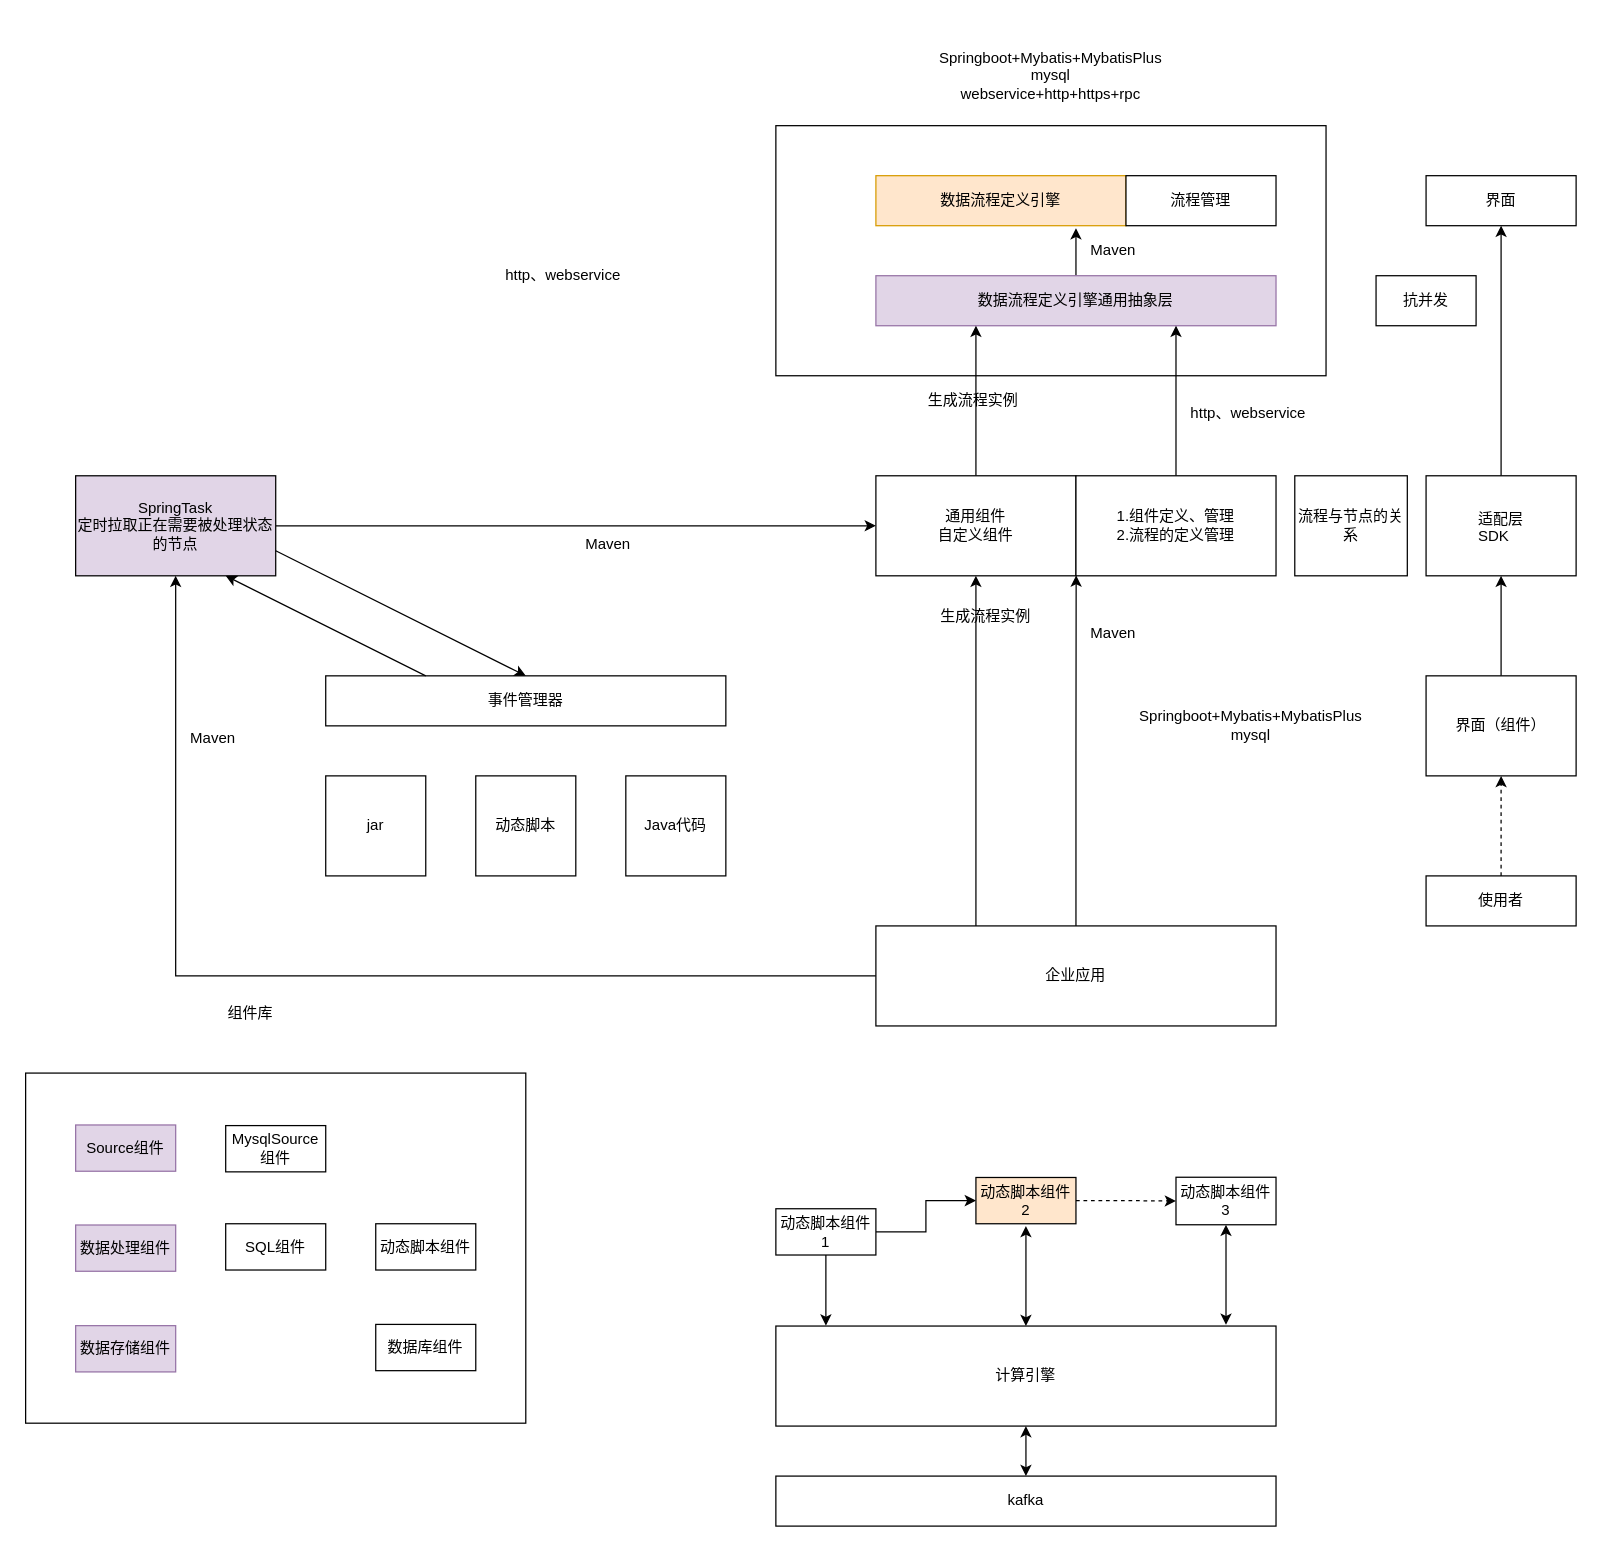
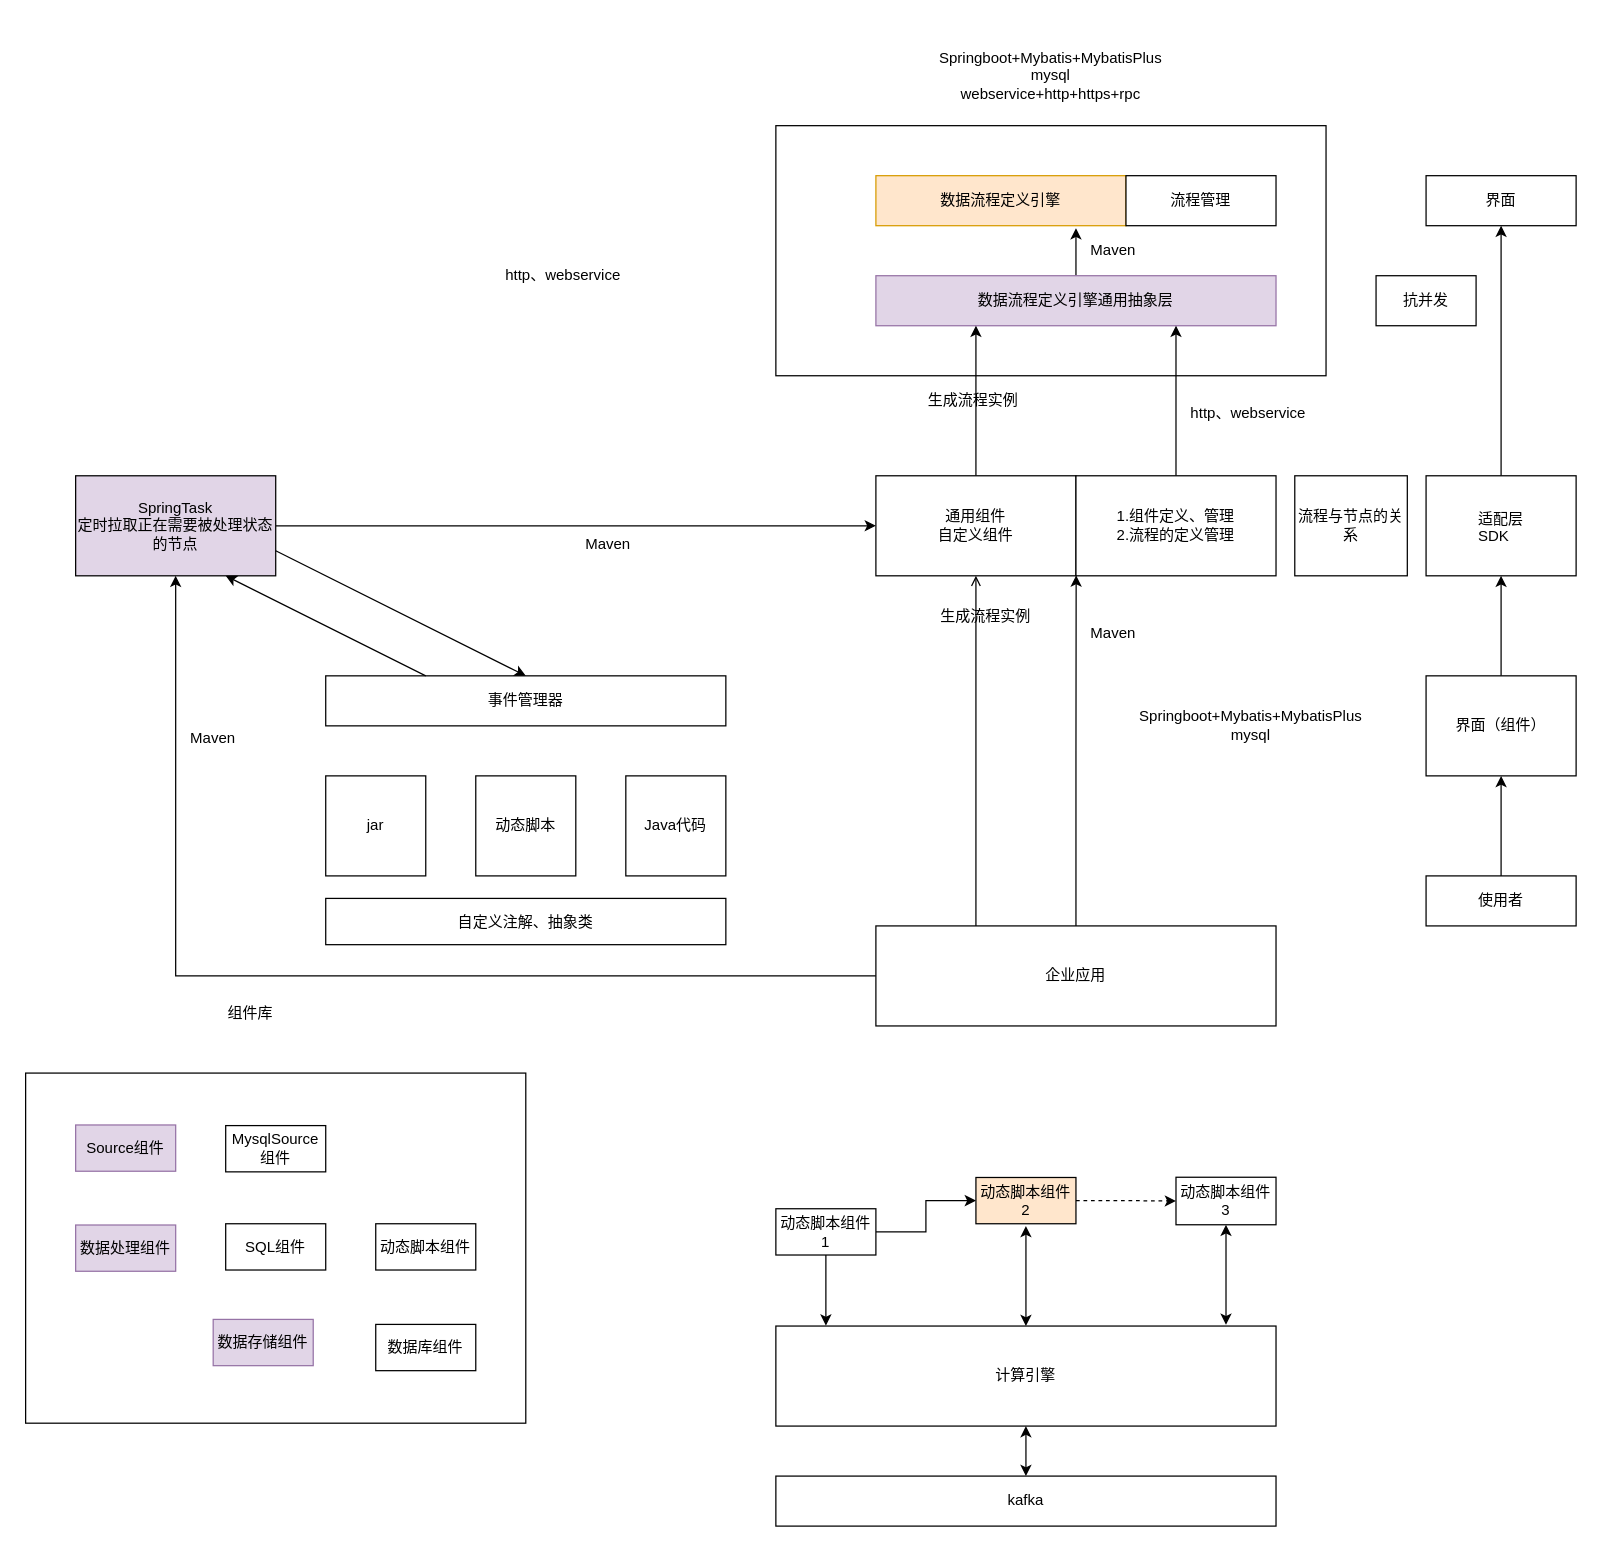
  <mxCell id="0" />
  <mxCell id="1" parent="0" />
  <mxCell id="2" value="" style="rounded=0;whiteSpace=wrap;html=1;" vertex="1" parent="1"><mxGeometry x="620" y="100" width="440" height="200" as="geometry" /></mxCell>
  <mxCell id="3" value="" style="rounded=0;whiteSpace=wrap;html=1;" vertex="1" parent="1"><mxGeometry x="20" y="857.692" width="400" height="280" as="geometry" /></mxCell>
  <mxCell id="4" style="edgeStyle=orthogonalEdgeStyle;rounded=0;orthogonalLoop=1;jettySize=auto;html=1;entryX=0.5;entryY=1;entryDx=0;entryDy=0;" edge="1" parent="1" source="5" target="21"><mxGeometry relative="1" as="geometry" /></mxCell>
  <mxCell id="5" value="" style="rounded=0;whiteSpace=wrap;html=1;" vertex="1" parent="1"><mxGeometry x="1140" y="380" width="120" height="80" as="geometry" /></mxCell>
  <mxCell id="6" value="数据流程定义引擎" style="rounded=0;whiteSpace=wrap;html=1;fillColor=#ffe6cc;strokeColor=#d79b00;" vertex="1" parent="1"><mxGeometry x="700" y="140" width="200" height="40" as="geometry" /></mxCell>
  <mxCell id="7" style="edgeStyle=orthogonalEdgeStyle;rounded=0;orthogonalLoop=1;jettySize=auto;html=1;entryX=0.8;entryY=1.05;entryDx=0;entryDy=0;entryPerimeter=0;" edge="1" parent="1" source="8" target="6"><mxGeometry relative="1" as="geometry" /></mxCell>
  <mxCell id="8" value="&lt;span&gt;数据流程定义引擎通用抽象层&lt;/span&gt;" style="rounded=0;whiteSpace=wrap;html=1;fillColor=#e1d5e7;strokeColor=#9673a6;" vertex="1" parent="1"><mxGeometry x="700" y="220" width="320" height="40" as="geometry" /></mxCell>
  <mxCell id="9" value="流程管理" style="rounded=0;whiteSpace=wrap;html=1;" vertex="1" parent="1"><mxGeometry x="900" y="140" width="120" height="40" as="geometry" /></mxCell>
  <mxCell id="10" style="edgeStyle=orthogonalEdgeStyle;rounded=0;orthogonalLoop=1;jettySize=auto;html=1;entryX=0.001;entryY=0.996;entryDx=0;entryDy=0;entryPerimeter=0;" edge="1" parent="1" source="13" target="17"><mxGeometry relative="1" as="geometry" /></mxCell>
- <mxCell id="11" style="edgeStyle=orthogonalEdgeStyle;rounded=0;orthogonalLoop=1;jettySize=auto;html=1;entryX=0.5;entryY=1;entryDx=0;entryDy=0;" edge="1" parent="1" source="13" target="15"><mxGeometry relative="1" as="geometry"><Array as="points"><mxPoint x="780" y="540" /><mxPoint x="780" y="540" /></Array></mxGeometry></mxCell>
+ <mxCell id="11" style="edgeStyle=orthogonalEdgeStyle;rounded=0;orthogonalLoop=1;jettySize=auto;html=1;entryX=0.5;entryY=1;entryDx=0;entryDy=0;endArrow=open;" edge="1" parent="1" source="13" target="15"><mxGeometry relative="1" as="geometry"><Array as="points"><mxPoint x="780" y="540" /><mxPoint x="780" y="540" /></Array></mxGeometry></mxCell>
  <mxCell id="12" style="edgeStyle=orthogonalEdgeStyle;rounded=0;orthogonalLoop=1;jettySize=auto;html=1;entryX=0.5;entryY=1;entryDx=0;entryDy=0;" edge="1" parent="1" source="13" target="28"><mxGeometry relative="1" as="geometry" /></mxCell>
  <mxCell id="13" value="企业应用" style="rounded=0;whiteSpace=wrap;html=1;" vertex="1" parent="1"><mxGeometry x="700" y="740" width="320" height="80" as="geometry" /></mxCell>
  <mxCell id="14" style="edgeStyle=orthogonalEdgeStyle;rounded=0;orthogonalLoop=1;jettySize=auto;html=1;entryX=0.25;entryY=1;entryDx=0;entryDy=0;" edge="1" parent="1" source="15" target="8"><mxGeometry relative="1" as="geometry" /></mxCell>
  <mxCell id="15" value="通用组件&lt;br&gt;自定义组件" style="rounded=0;whiteSpace=wrap;html=1;" vertex="1" parent="1"><mxGeometry x="700" y="380" width="160" height="80" as="geometry" /></mxCell>
  <mxCell id="16" style="edgeStyle=orthogonalEdgeStyle;rounded=0;orthogonalLoop=1;jettySize=auto;html=1;entryX=0.75;entryY=1;entryDx=0;entryDy=0;" edge="1" parent="1" source="17" target="8"><mxGeometry relative="1" as="geometry" /></mxCell>
  <mxCell id="17" value="1.组件定义、管理&lt;br&gt;2.流程的定义管理&lt;br&gt;" style="rounded=0;whiteSpace=wrap;html=1;" vertex="1" parent="1"><mxGeometry x="860" y="380" width="160" height="80" as="geometry" /></mxCell>
- <mxCell id="18" style="edgeStyle=orthogonalEdgeStyle;rounded=0;orthogonalLoop=1;jettySize=auto;html=1;dashed=1;" edge="1" parent="1" source="19" target="23"><mxGeometry relative="1" as="geometry" /></mxCell>
+ <mxCell id="18" style="edgeStyle=orthogonalEdgeStyle;rounded=0;orthogonalLoop=1;jettySize=auto;html=1;" edge="1" parent="1" source="19" target="23"><mxGeometry relative="1" as="geometry" /></mxCell>
  <mxCell id="19" value="使用者" style="rounded=0;whiteSpace=wrap;html=1;" vertex="1" parent="1"><mxGeometry x="1140" y="700" width="120" height="40" as="geometry" /></mxCell>
  <mxCell id="20" value="适配层&lt;br&gt;SDK" style="text;html=1;resizable=0;points=[];autosize=1;align=left;verticalAlign=top;spacingTop=-4;" vertex="1" parent="1"><mxGeometry x="1180" y="405" width="50" height="30" as="geometry" /></mxCell>
  <mxCell id="21" value="界面" style="rounded=0;whiteSpace=wrap;html=1;" vertex="1" parent="1"><mxGeometry x="1140" y="140" width="120" height="40" as="geometry" /></mxCell>
  <mxCell id="22" style="edgeStyle=orthogonalEdgeStyle;rounded=0;orthogonalLoop=1;jettySize=auto;html=1;entryX=0.5;entryY=1;entryDx=0;entryDy=0;" edge="1" parent="1" source="23" target="5"><mxGeometry relative="1" as="geometry" /></mxCell>
  <mxCell id="23" value="界面（组件）" style="rounded=0;whiteSpace=wrap;html=1;" vertex="1" parent="1"><mxGeometry x="1140" y="540" width="120" height="80" as="geometry" /></mxCell>
  <mxCell id="24" value="Maven" style="text;html=1;resizable=0;points=[];autosize=1;align=left;verticalAlign=top;spacingTop=-4;" vertex="1" parent="1"><mxGeometry x="870" y="496" width="50" height="20" as="geometry" /></mxCell>
  <mxCell id="25" value="Maven" style="text;html=1;resizable=0;points=[];autosize=1;align=left;verticalAlign=top;spacingTop=-4;" vertex="1" parent="1"><mxGeometry x="870" y="190" width="50" height="20" as="geometry" /></mxCell>
  <mxCell id="26" value="http、webservice" style="text;html=1;resizable=0;points=[];autosize=1;align=left;verticalAlign=top;spacingTop=-4;" vertex="1" parent="1"><mxGeometry x="950" y="320" width="110" height="20" as="geometry" /></mxCell>
  <mxCell id="27" style="edgeStyle=orthogonalEdgeStyle;rounded=0;orthogonalLoop=1;jettySize=auto;html=1;entryX=0;entryY=0.5;entryDx=0;entryDy=0;" edge="1" parent="1" source="28" target="15"><mxGeometry relative="1" as="geometry" /></mxCell>
  <mxCell id="28" value="SpringTask&lt;br&gt;定时拉取正在需要被处理状态的节点&lt;br&gt;" style="rounded=0;whiteSpace=wrap;html=1;fillColor=#e1d5e7;" vertex="1" parent="1"><mxGeometry x="60" y="380" width="160" height="80" as="geometry" /></mxCell>
  <mxCell id="29" value="生成流程实例" style="text;html=1;resizable=0;points=[];autosize=1;align=left;verticalAlign=top;spacingTop=-4;" vertex="1" parent="1"><mxGeometry x="750" y="483" width="90" height="20" as="geometry" /></mxCell>
  <mxCell id="30" value="生成流程实例" style="text;html=1;resizable=0;points=[];autosize=1;align=left;verticalAlign=top;spacingTop=-4;" vertex="1" parent="1"><mxGeometry x="740" y="310" width="90" height="20" as="geometry" /></mxCell>
  <mxCell id="31" value="流程与节点的关系" style="rounded=0;whiteSpace=wrap;html=1;" vertex="1" parent="1"><mxGeometry x="1035" y="380" width="90" height="80" as="geometry" /></mxCell>
  <mxCell id="32" value="Source组件" style="rounded=0;whiteSpace=wrap;html=1;fillColor=#e1d5e7;strokeColor=#9673a6;" vertex="1" parent="1"><mxGeometry x="60" y="899.192" width="80" height="37" as="geometry" /></mxCell>
  <mxCell id="33" value="数据处理组件" style="rounded=0;whiteSpace=wrap;html=1;fillColor=#e1d5e7;strokeColor=#9673a6;" vertex="1" parent="1"><mxGeometry x="60" y="979.192" width="80" height="37" as="geometry" /></mxCell>
  <mxCell id="34" value="MysqlSource组件" style="rounded=0;whiteSpace=wrap;html=1;" vertex="1" parent="1"><mxGeometry x="180" y="899.692" width="80" height="37" as="geometry" /></mxCell>
  <mxCell id="35" value="SQL组件" style="rounded=0;whiteSpace=wrap;html=1;" vertex="1" parent="1"><mxGeometry x="180" y="978.192" width="80" height="37" as="geometry" /></mxCell>
  <mxCell id="36" value="动态脚本组件" style="rounded=0;whiteSpace=wrap;html=1;" vertex="1" parent="1"><mxGeometry x="300" y="978.192" width="80" height="37" as="geometry" /></mxCell>
- <mxCell id="37" value="数据存储组件" style="rounded=0;whiteSpace=wrap;html=1;fillColor=#e1d5e7;strokeColor=#9673a6;" vertex="1" parent="1"><mxGeometry x="60" y="1059.692" width="80" height="37" as="geometry" /></mxCell>
+ <mxCell id="37" value="数据存储组件" style="rounded=0;whiteSpace=wrap;html=1;fillColor=#e1d5e7;strokeColor=#9673a6;" vertex="1" parent="1"><mxGeometry x="170" y="1054.692" width="80" height="37" as="geometry" /></mxCell>
  <mxCell id="38" value="数据库组件" style="rounded=0;whiteSpace=wrap;html=1;" vertex="1" parent="1"><mxGeometry x="300" y="1058.692" width="80" height="37" as="geometry" /></mxCell>
  <mxCell id="39" value="组件库" style="text;html=1;strokeColor=none;fillColor=none;align=center;verticalAlign=middle;whiteSpace=wrap;rounded=0;" vertex="1" parent="1"><mxGeometry x="180" y="800" width="40" height="20" as="geometry" /></mxCell>
  <mxCell id="40" value="Maven" style="text;html=1;resizable=0;points=[];autosize=1;align=left;verticalAlign=top;spacingTop=-4;" vertex="1" parent="1"><mxGeometry x="150" y="580" width="50" height="20" as="geometry" /></mxCell>
  <mxCell id="41" value="Maven" style="text;html=1;resizable=0;points=[];autosize=1;align=left;verticalAlign=top;spacingTop=-4;" vertex="1" parent="1"><mxGeometry x="466" y="425" width="50" height="20" as="geometry" /></mxCell>
  <mxCell id="42" value="http、webservice" style="text;html=1;resizable=0;points=[];autosize=1;align=left;verticalAlign=top;spacingTop=-4;" vertex="1" parent="1"><mxGeometry x="402" y="210" width="110" height="20" as="geometry" /></mxCell>
  <mxCell id="43" value="jar&lt;br&gt;" style="rounded=0;whiteSpace=wrap;html=1;" vertex="1" parent="1"><mxGeometry x="260" y="620" width="80" height="80" as="geometry" /></mxCell>
  <mxCell id="44" value="动态脚本" style="rounded=0;whiteSpace=wrap;html=1;" vertex="1" parent="1"><mxGeometry x="380" y="620" width="80" height="80" as="geometry" /></mxCell>
  <mxCell id="45" value="Java代码" style="rounded=0;whiteSpace=wrap;html=1;" vertex="1" parent="1"><mxGeometry x="500" y="620" width="80" height="80" as="geometry" /></mxCell>
+ <mxCell id="46" value="自定义注解、抽象类" style="rounded=0;whiteSpace=wrap;html=1;" vertex="1" parent="1"><mxGeometry x="260" y="718" width="320" height="37" as="geometry" /></mxCell>
  <mxCell id="47" value="事件管理器" style="rounded=0;whiteSpace=wrap;html=1;" vertex="1" parent="1"><mxGeometry x="260" y="540" width="320" height="40" as="geometry" /></mxCell>
  <mxCell id="48" value="" style="endArrow=classic;html=1;exitX=1;exitY=0.75;exitDx=0;exitDy=0;entryX=0.5;entryY=0;entryDx=0;entryDy=0;" edge="1" parent="1" source="28" target="47"><mxGeometry width="50" height="50" relative="1" as="geometry"><mxPoint x="300" y="470" as="sourcePoint" /><mxPoint x="430" y="530" as="targetPoint" /></mxGeometry></mxCell>
  <mxCell id="49" value="" style="endArrow=classic;html=1;exitX=0.25;exitY=0;exitDx=0;exitDy=0;entryX=0.75;entryY=1;entryDx=0;entryDy=0;" edge="1" parent="1" source="47" target="28"><mxGeometry width="50" height="50" relative="1" as="geometry"><mxPoint x="420" y="500" as="sourcePoint" /><mxPoint x="190" y="520" as="targetPoint" /></mxGeometry></mxCell>
  <mxCell id="50" style="edgeStyle=orthogonalEdgeStyle;rounded=0;orthogonalLoop=1;jettySize=auto;html=1;entryX=0;entryY=0.5;entryDx=0;entryDy=0;" edge="1" parent="1" source="52" target="54"><mxGeometry relative="1" as="geometry" /></mxCell>
  <mxCell id="51" style="edgeStyle=orthogonalEdgeStyle;rounded=0;orthogonalLoop=1;jettySize=auto;html=1;entryX=0.1;entryY=-0.004;entryDx=0;entryDy=0;entryPerimeter=0;" edge="1" parent="1" source="52" target="59"><mxGeometry relative="1" as="geometry" /></mxCell>
  <mxCell id="52" value="动态脚本组件1" style="rounded=0;whiteSpace=wrap;html=1;" vertex="1" parent="1"><mxGeometry x="620" y="966.192" width="80" height="37" as="geometry" /></mxCell>
  <mxCell id="53" style="edgeStyle=orthogonalEdgeStyle;rounded=0;orthogonalLoop=1;jettySize=auto;html=1;dashed=1;" edge="1" parent="1" source="54" target="56"><mxGeometry relative="1" as="geometry" /></mxCell>
  <mxCell id="54" value="动态脚本组件2" style="rounded=0;whiteSpace=wrap;html=1;fillColor=#ffe6cc;" vertex="1" parent="1"><mxGeometry x="780" y="941.192" width="80" height="37" as="geometry" /></mxCell>
  <mxCell id="55" style="edgeStyle=orthogonalEdgeStyle;rounded=0;orthogonalLoop=1;jettySize=auto;html=1;entryX=0.9;entryY=-0.013;entryDx=0;entryDy=0;entryPerimeter=0;startArrow=classic;startFill=1;" edge="1" parent="1" source="56" target="59"><mxGeometry relative="1" as="geometry" /></mxCell>
  <mxCell id="56" value="动态脚本组件3" style="rounded=0;whiteSpace=wrap;html=1;" vertex="1" parent="1"><mxGeometry x="940" y="941" width="80" height="38" as="geometry" /></mxCell>
  <mxCell id="57" style="edgeStyle=orthogonalEdgeStyle;rounded=0;orthogonalLoop=1;jettySize=auto;html=1;startArrow=classic;startFill=1;" edge="1" parent="1" source="59"><mxGeometry relative="1" as="geometry"><mxPoint x="820" y="980" as="targetPoint" /></mxGeometry></mxCell>
  <mxCell id="58" style="edgeStyle=orthogonalEdgeStyle;rounded=0;orthogonalLoop=1;jettySize=auto;html=1;startArrow=classic;startFill=1;" edge="1" parent="1" source="59" target="60"><mxGeometry relative="1" as="geometry" /></mxCell>
  <mxCell id="59" value="计算引擎" style="rounded=0;whiteSpace=wrap;html=1;" vertex="1" parent="1"><mxGeometry x="620" y="1060" width="400" height="80" as="geometry" /></mxCell>
  <mxCell id="60" value="kafka" style="rounded=0;whiteSpace=wrap;html=1;" vertex="1" parent="1"><mxGeometry x="620" y="1180" width="400" height="40" as="geometry" /></mxCell>
  <mxCell id="61" value="Springboot+Mybatis+MybatisPlus&lt;br&gt;mysql&lt;br&gt;webservice+http+https+rpc&lt;br&gt;" style="text;html=1;strokeColor=none;fillColor=none;align=center;verticalAlign=middle;whiteSpace=wrap;rounded=0;" vertex="1" parent="1"><mxGeometry x="740" y="20" width="200" height="80" as="geometry" /></mxCell>
  <mxCell id="62" value="Springboot+Mybatis+MybatisPlus&lt;br&gt;mysql&lt;br&gt;" style="text;html=1;strokeColor=none;fillColor=none;align=center;verticalAlign=middle;whiteSpace=wrap;rounded=0;" vertex="1" parent="1"><mxGeometry x="900" y="540.038" width="200" height="80" as="geometry" /></mxCell>
  <mxCell id="63" value="抗并发" style="rounded=0;whiteSpace=wrap;html=1;" vertex="1" parent="1"><mxGeometry x="1100" y="220" width="80" height="40" as="geometry" /></mxCell>
